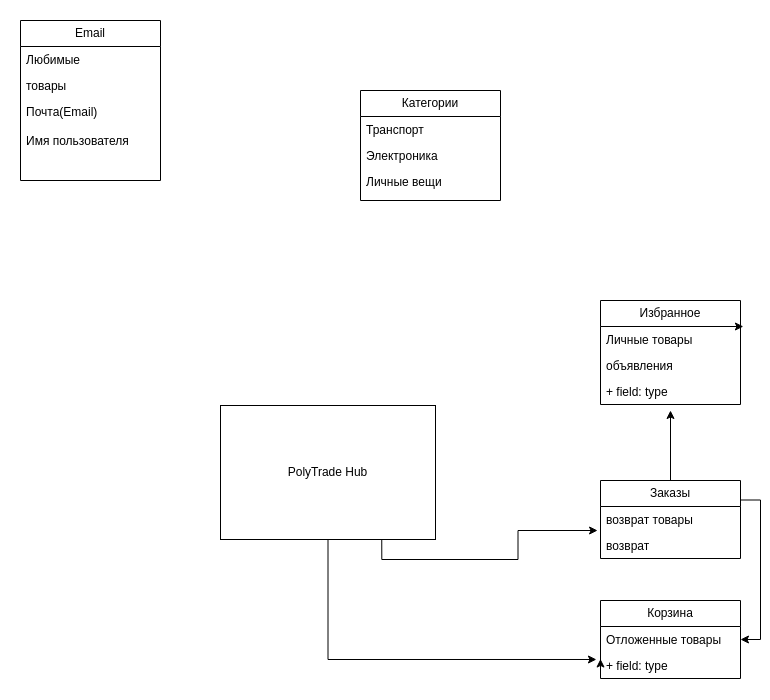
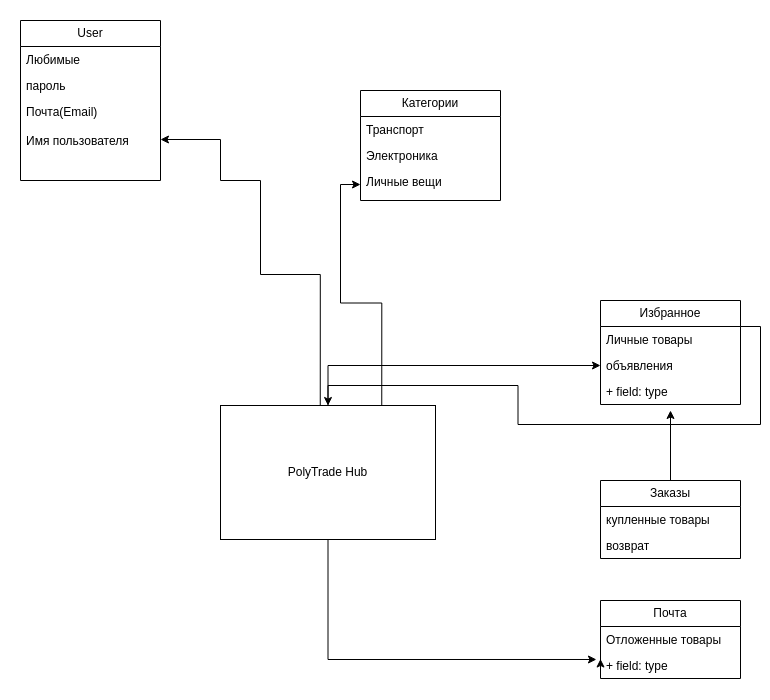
  <mxCell id="0" />
  <mxCell id="1" parent="0" />
+ <mxCell id="2" style="edgeStyle=orthogonalEdgeStyle;rounded=0;orthogonalLoop=1;jettySize=auto;html=1;" edge="1" parent="1" source="3" target="20"><mxGeometry relative="1" as="geometry" /></mxCell>
  <mxCell id="3" value="PolyTrade Hub" style="html=1;whiteSpace=wrap;" vertex="1" parent="1"><mxGeometry x="220" y="405" width="215" height="134" as="geometry" /></mxCell>
- <mxCell id="4" value="Email" style="swimlane;fontStyle=0;childLayout=stackLayout;horizontal=1;startSize=26;fillColor=none;horizontalStack=0;resizeParent=1;resizeParentMax=0;resizeLast=0;collapsible=1;marginBottom=0;whiteSpace=wrap;html=1;" vertex="1" parent="1"><mxGeometry x="20" y="20" width="140" height="160" as="geometry" /></mxCell>
+ <mxCell id="4" value="User" style="swimlane;fontStyle=0;childLayout=stackLayout;horizontal=1;startSize=26;fillColor=none;horizontalStack=0;resizeParent=1;resizeParentMax=0;resizeLast=0;collapsible=1;marginBottom=0;whiteSpace=wrap;html=1;" vertex="1" parent="1"><mxGeometry x="20" y="20" width="140" height="160" as="geometry" /></mxCell>
  <mxCell id="5" value="Любимые" style="text;strokeColor=none;fillColor=none;align=left;verticalAlign=top;spacingLeft=4;spacingRight=4;overflow=hidden;rotatable=0;points=[[0,0.5],[1,0.5]];portConstraint=eastwest;whiteSpace=wrap;html=1;" vertex="1" parent="4"><mxGeometry y="26" width="140" height="26" as="geometry" /></mxCell>
- <mxCell id="6" value="товары" style="text;strokeColor=none;fillColor=none;align=left;verticalAlign=top;spacingLeft=4;spacingRight=4;overflow=hidden;rotatable=0;points=[[0,0.5],[1,0.5]];portConstraint=eastwest;whiteSpace=wrap;html=1;" vertex="1" parent="4"><mxGeometry y="52" width="140" height="26" as="geometry" /></mxCell>
+ <mxCell id="6" value="пароль" style="text;strokeColor=none;fillColor=none;align=left;verticalAlign=top;spacingLeft=4;spacingRight=4;overflow=hidden;rotatable=0;points=[[0,0.5],[1,0.5]];portConstraint=eastwest;whiteSpace=wrap;html=1;" vertex="1" parent="4"><mxGeometry y="52" width="140" height="26" as="geometry" /></mxCell>
  <mxCell id="7" value="Почта(Email)&lt;div&gt;&lt;br&gt;&lt;/div&gt;&lt;div&gt;Имя пользователя&lt;/div&gt;" style="text;strokeColor=none;fillColor=none;align=left;verticalAlign=top;spacingLeft=4;spacingRight=4;overflow=hidden;rotatable=0;points=[[0,0.5],[1,0.5]];portConstraint=eastwest;whiteSpace=wrap;html=1;" vertex="1" parent="4"><mxGeometry y="78" width="140" height="82" as="geometry" /></mxCell>
+ <mxCell id="8" style="edgeStyle=orthogonalEdgeStyle;rounded=0;orthogonalLoop=1;jettySize=auto;html=1;exitX=0.464;exitY=0;exitDx=0;exitDy=0;exitPerimeter=0;entryX=1;entryY=0.5;entryDx=0;entryDy=0;" edge="1" parent="1" source="3" target="7"><mxGeometry relative="1" as="geometry"><mxPoint x="400" y="340" as="sourcePoint" /><mxPoint x="410" y="160" as="targetPoint" /><Array as="points"><mxPoint x="260" y="274" /><mxPoint x="260" y="180" /><mxPoint x="220" y="180" /><mxPoint x="220" y="139" /></Array></mxGeometry></mxCell>
  <mxCell id="9" value="Категории" style="swimlane;fontStyle=0;childLayout=stackLayout;horizontal=1;startSize=26;fillColor=none;horizontalStack=0;resizeParent=1;resizeParentMax=0;resizeLast=0;collapsible=1;marginBottom=0;whiteSpace=wrap;html=1;" vertex="1" parent="1"><mxGeometry x="360" y="90" width="140" height="110" as="geometry" /></mxCell>
  <mxCell id="10" value="Транспорт" style="text;strokeColor=none;fillColor=none;align=left;verticalAlign=top;spacingLeft=4;spacingRight=4;overflow=hidden;rotatable=0;points=[[0,0.5],[1,0.5]];portConstraint=eastwest;whiteSpace=wrap;html=1;" vertex="1" parent="9"><mxGeometry y="26" width="140" height="26" as="geometry" /></mxCell>
  <mxCell id="11" value="Электроника" style="text;strokeColor=none;fillColor=none;align=left;verticalAlign=top;spacingLeft=4;spacingRight=4;overflow=hidden;rotatable=0;points=[[0,0.5],[1,0.5]];portConstraint=eastwest;whiteSpace=wrap;html=1;" vertex="1" parent="9"><mxGeometry y="52" width="140" height="26" as="geometry" /></mxCell>
  <mxCell id="12" value="Личные вещи" style="text;strokeColor=none;fillColor=none;align=left;verticalAlign=top;spacingLeft=4;spacingRight=4;overflow=hidden;rotatable=0;points=[[0,0.5],[1,0.5]];portConstraint=eastwest;whiteSpace=wrap;html=1;" vertex="1" parent="9"><mxGeometry y="78" width="140" height="32" as="geometry" /></mxCell>
- <mxCell id="14" value="Корзина" style="swimlane;fontStyle=0;childLayout=stackLayout;horizontal=1;startSize=26;fillColor=none;horizontalStack=0;resizeParent=1;resizeParentMax=0;resizeLast=0;collapsible=1;marginBottom=0;whiteSpace=wrap;html=1;" vertex="1" parent="1"><mxGeometry x="600" y="600" width="140" height="78" as="geometry" /></mxCell>
+ <mxCell id="13" style="edgeStyle=orthogonalEdgeStyle;rounded=0;orthogonalLoop=1;jettySize=auto;html=1;exitX=0.75;exitY=0;exitDx=0;exitDy=0;entryX=0;entryY=0.5;entryDx=0;entryDy=0;" edge="1" parent="1" source="3" target="12"><mxGeometry relative="1" as="geometry" /></mxCell>
+ <mxCell id="14" value="Почта" style="swimlane;fontStyle=0;childLayout=stackLayout;horizontal=1;startSize=26;fillColor=none;horizontalStack=0;resizeParent=1;resizeParentMax=0;resizeLast=0;collapsible=1;marginBottom=0;whiteSpace=wrap;html=1;" vertex="1" parent="1"><mxGeometry x="600" y="600" width="140" height="78" as="geometry" /></mxCell>
  <mxCell id="15" value="Отложенные товары" style="text;strokeColor=none;fillColor=none;align=left;verticalAlign=top;spacingLeft=4;spacingRight=4;overflow=hidden;rotatable=0;points=[[0,0.5],[1,0.5]];portConstraint=eastwest;whiteSpace=wrap;html=1;" vertex="1" parent="14"><mxGeometry y="26" width="140" height="26" as="geometry" /></mxCell>
  <mxCell id="16" style="edgeStyle=orthogonalEdgeStyle;rounded=0;orthogonalLoop=1;jettySize=auto;html=1;exitX=0;exitY=0.5;exitDx=0;exitDy=0;entryX=0;entryY=0.75;entryDx=0;entryDy=0;" edge="1" parent="14" source="17" target="14"><mxGeometry relative="1" as="geometry" /></mxCell>
  <mxCell id="17" value="+ field: type" style="text;strokeColor=none;fillColor=none;align=left;verticalAlign=top;spacingLeft=4;spacingRight=4;overflow=hidden;rotatable=0;points=[[0,0.5],[1,0.5]];portConstraint=eastwest;whiteSpace=wrap;html=1;" vertex="1" parent="14"><mxGeometry y="52" width="140" height="26" as="geometry" /></mxCell>
  <mxCell id="18" value="Избранное" style="swimlane;fontStyle=0;childLayout=stackLayout;horizontal=1;startSize=26;fillColor=none;horizontalStack=0;resizeParent=1;resizeParentMax=0;resizeLast=0;collapsible=1;marginBottom=0;whiteSpace=wrap;html=1;" vertex="1" parent="1"><mxGeometry x="600" y="300" width="140" height="104" as="geometry" /></mxCell>
  <mxCell id="19" value="Личные товары" style="text;strokeColor=none;fillColor=none;align=left;verticalAlign=top;spacingLeft=4;spacingRight=4;overflow=hidden;rotatable=0;points=[[0,0.5],[1,0.5]];portConstraint=eastwest;whiteSpace=wrap;html=1;" vertex="1" parent="18"><mxGeometry y="26" width="140" height="26" as="geometry" /></mxCell>
  <mxCell id="20" value="объявления" style="text;align=left;verticalAlign=top;spacingLeft=4;spacingRight=4;overflow=hidden;rotatable=0;points=[[0,0.5],[1,0.5]];portConstraint=eastwest;whiteSpace=wrap;html=1;labelBackgroundColor=none;" vertex="1" parent="18"><mxGeometry y="52" width="140" height="26" as="geometry" /></mxCell>
  <mxCell id="21" value="+ field: type" style="text;strokeColor=none;fillColor=none;align=left;verticalAlign=top;spacingLeft=4;spacingRight=4;overflow=hidden;rotatable=0;points=[[0,0.5],[1,0.5]];portConstraint=eastwest;whiteSpace=wrap;html=1;" vertex="1" parent="18"><mxGeometry y="78" width="140" height="26" as="geometry" /></mxCell>
- <mxCell id="22" style="edgeStyle=orthogonalEdgeStyle;rounded=0;orthogonalLoop=1;jettySize=auto;html=1;exitX=1;exitY=0.25;exitDx=0;exitDy=0;entryX=1.021;entryY=-0.038;entryDx=0;entryDy=0;entryPerimeter=0;" edge="1" parent="18" source="18" target="19"><mxGeometry relative="1" as="geometry" /></mxCell>
+ <mxCell id="22" style="edgeStyle=orthogonalEdgeStyle;rounded=0;orthogonalLoop=1;jettySize=auto;html=1;exitX=1;exitY=0.25;exitDx=0;exitDy=0;" edge="1" parent="18" source="18" target="3"><mxGeometry relative="1" as="geometry" /></mxCell>
  <mxCell id="23" style="edgeStyle=orthogonalEdgeStyle;rounded=0;orthogonalLoop=1;jettySize=auto;html=1;exitX=0.5;exitY=0;exitDx=0;exitDy=0;" edge="1" parent="1" source="25"><mxGeometry relative="1" as="geometry"><mxPoint x="670" y="410" as="targetPoint" /></mxGeometry></mxCell>
- <mxCell id="24" style="edgeStyle=orthogonalEdgeStyle;rounded=0;orthogonalLoop=1;jettySize=auto;html=1;exitX=1;exitY=0.25;exitDx=0;exitDy=0;entryX=1;entryY=0.5;entryDx=0;entryDy=0;" edge="1" parent="1" source="25" target="15"><mxGeometry relative="1" as="geometry" /></mxCell>
  <mxCell id="25" value="Заказы" style="swimlane;fontStyle=0;childLayout=stackLayout;horizontal=1;startSize=26;fillColor=none;horizontalStack=0;resizeParent=1;resizeParentMax=0;resizeLast=0;collapsible=1;marginBottom=0;whiteSpace=wrap;html=1;" vertex="1" parent="1"><mxGeometry x="600" y="480" width="140" height="78" as="geometry" /></mxCell>
- <mxCell id="26" value="возврат товары" style="text;strokeColor=none;fillColor=none;align=left;verticalAlign=top;spacingLeft=4;spacingRight=4;overflow=hidden;rotatable=0;points=[[0,0.5],[1,0.5]];portConstraint=eastwest;whiteSpace=wrap;html=1;" vertex="1" parent="25"><mxGeometry y="26" width="140" height="26" as="geometry" /></mxCell>
+ <mxCell id="26" value="купленные товары" style="text;strokeColor=none;fillColor=none;align=left;verticalAlign=top;spacingLeft=4;spacingRight=4;overflow=hidden;rotatable=0;points=[[0,0.5],[1,0.5]];portConstraint=eastwest;whiteSpace=wrap;html=1;" vertex="1" parent="25"><mxGeometry y="26" width="140" height="26" as="geometry" /></mxCell>
  <mxCell id="27" value="возврат" style="text;strokeColor=none;fillColor=none;align=left;verticalAlign=top;spacingLeft=4;spacingRight=4;overflow=hidden;rotatable=0;points=[[0,0.5],[1,0.5]];portConstraint=eastwest;whiteSpace=wrap;html=1;" vertex="1" parent="25"><mxGeometry y="52" width="140" height="26" as="geometry" /></mxCell>
  <mxCell id="28" style="edgeStyle=orthogonalEdgeStyle;rounded=0;orthogonalLoop=1;jettySize=auto;html=1;exitX=0.5;exitY=1;exitDx=0;exitDy=0;entryX=-0.029;entryY=0.269;entryDx=0;entryDy=0;entryPerimeter=0;" edge="1" parent="1" source="3" target="17"><mxGeometry relative="1" as="geometry" /></mxCell>
- <mxCell id="29" style="edgeStyle=orthogonalEdgeStyle;rounded=0;orthogonalLoop=1;jettySize=auto;html=1;exitX=0.75;exitY=1;exitDx=0;exitDy=0;entryX=-0.021;entryY=-0.077;entryDx=0;entryDy=0;entryPerimeter=0;" edge="1" parent="1" source="3" target="27"><mxGeometry relative="1" as="geometry" /></mxCell>
